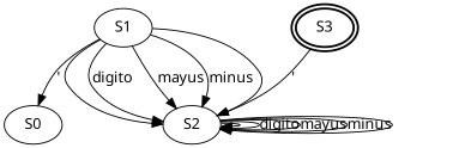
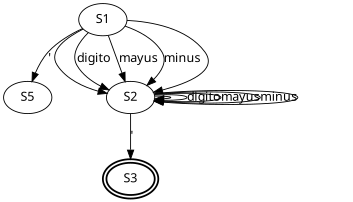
  digraph {
    fontname="Noto Sans"
    node [fontname="Noto Sans"]
    edge [fontname="Noto Sans"]
-   n1 [label=S0]
+   n1 [label=S5]
    n2 [label=S1]
    n3 [label=S2]
    n4 [label=S3 penwidth=2 peripheries=2 style=rounded]
    n2 -> n1 [label="'"]
    n2 -> n3 [label=" "]
    n2 -> n3 [label=digito]
    n2 -> n3 [label=mayus]
    n2 -> n3 [label=minus]
    n2 -> n3
    n3 -> n3 [label=" "]
    n3 -> n3 [label=digito]
    n3 -> n3 [label=mayus]
    n3 -> n3 [label=minus]
    n3 -> n3
-   n4 -> n3 [label="'"]
+   n3 -> n4 [label="'"]
  }
